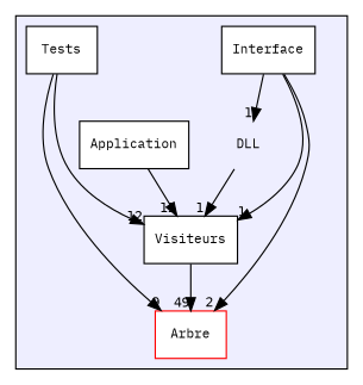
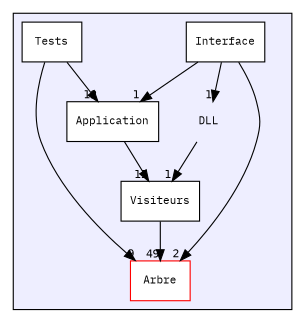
  digraph {
    compound=true
    fontname="IBM Plex Mono"
    node [fontname="IBM Plex Mono" fontsize=10 shape=box color=black fillcolor=white style=filled]
    edge [fontname="IBM Plex Mono" headlabel=1 labeldistance=1.5 labelfontname=Helvetica labelfontsize=10]
    n1 [label=DLL shape=plaintext color="" fillcolor="" style=""]
    n2 [label=Application]
    n3 [color=red label=Arbre]
    n4 [label=Interface]
    n5 [label=Tests]
    n6 [label=Visiteurs]
    subgraph cluster_1 {
      bgcolor="#eeeeff"
      pencolor=black
      n1
      n2
      n3
      n4
      n5
      n6
    }
    n1 -> n6
    n2 -> n6 [headlabel=15]
    n4 -> n1
-   n4 -> n6
+   n4 -> n2
    n4 -> n3 [headlabel=2]
    n5 -> n3 [headlabel=9]
-   n5 -> n6 [headlabel=12]
+   n5 -> n2 [headlabel=12]
    n6 -> n3 [headlabel=49]
  }
